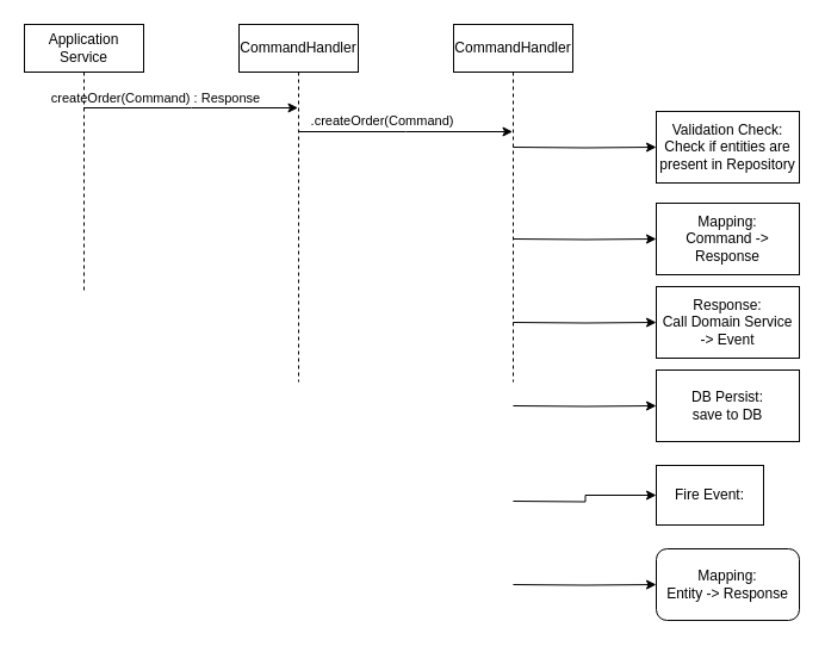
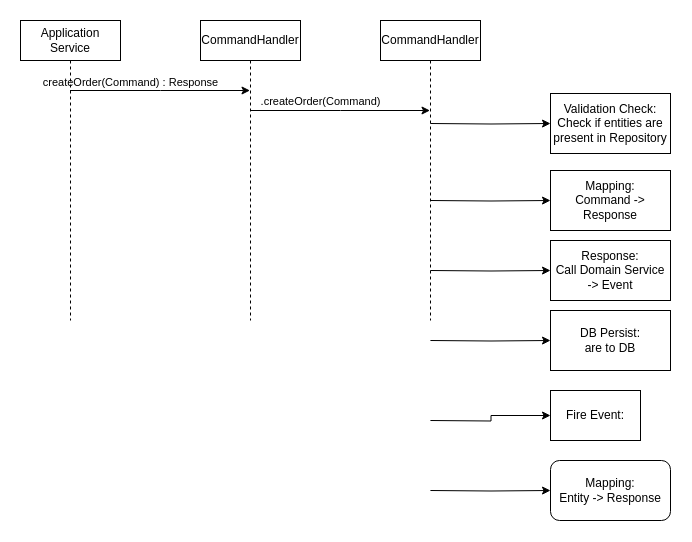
  <mxCell id="0" />
  <mxCell id="1" parent="0" />
  <mxCell id="2" value="" style="edgeStyle=orthogonalEdgeStyle;rounded=0;orthogonalLoop=1;jettySize=auto;html=1;curved=0;" parent="1" source="4" target="7" edge="1"><mxGeometry relative="1" as="geometry"><Array as="points"><mxPoint x="160" y="90" /><mxPoint x="160" y="90" /></Array></mxGeometry></mxCell>
  <mxCell id="3" value="createOrder(Command) : Response" style="edgeLabel;html=1;align=center;verticalAlign=middle;resizable=0;points=[];" parent="2" vertex="1" connectable="0"><mxGeometry x="-0.177" y="2" relative="1" as="geometry"><mxPoint x="-14" y="-7" as="offset" /></mxGeometry></mxCell>
- <mxCell id="4" value="Application&lt;br&gt;Service" style="shape=umlLifeline;perimeter=lifelinePerimeter;whiteSpace=wrap;html=1;container=1;dropTarget=0;collapsible=0;recursiveResize=0;outlineConnect=0;portConstraint=eastwest;newEdgeStyle={&quot;curved&quot;:0,&quot;rounded&quot;:0};" parent="1" vertex="1"><mxGeometry x="20" y="20" width="100" height="225" as="geometry" /></mxCell>
+ <mxCell id="4" value="Application&lt;br&gt;Service" style="shape=umlLifeline;perimeter=lifelinePerimeter;whiteSpace=wrap;html=1;container=1;dropTarget=0;collapsible=0;recursiveResize=0;outlineConnect=0;portConstraint=eastwest;newEdgeStyle={&quot;curved&quot;:0,&quot;rounded&quot;:0};" parent="1" vertex="1"><mxGeometry x="20" y="20" width="100" height="300" as="geometry" /></mxCell>
  <mxCell id="5" value="" style="edgeStyle=orthogonalEdgeStyle;rounded=0;orthogonalLoop=1;jettySize=auto;html=1;curved=0;" parent="1" source="7" target="9" edge="1"><mxGeometry relative="1" as="geometry"><Array as="points"><mxPoint x="340" y="110" /><mxPoint x="340" y="110" /></Array></mxGeometry></mxCell>
  <mxCell id="6" value=".createOrder(Command)" style="edgeLabel;html=1;align=center;verticalAlign=middle;resizable=0;points=[];" parent="5" vertex="1" connectable="0"><mxGeometry x="-0.043" y="-1" relative="1" as="geometry"><mxPoint x="-16" y="-11" as="offset" /></mxGeometry></mxCell>
  <mxCell id="7" value="CommandHandler" style="shape=umlLifeline;perimeter=lifelinePerimeter;whiteSpace=wrap;html=1;container=1;dropTarget=0;collapsible=0;recursiveResize=0;outlineConnect=0;portConstraint=eastwest;newEdgeStyle={&quot;curved&quot;:0,&quot;rounded&quot;:0};" parent="1" vertex="1"><mxGeometry x="200" y="20" width="100" height="300" as="geometry" /></mxCell>
  <mxCell id="8" value="" style="edgeStyle=orthogonalEdgeStyle;rounded=0;orthogonalLoop=1;jettySize=auto;html=1;curved=0;" parent="1" target="10" edge="1"><mxGeometry relative="1" as="geometry"><mxPoint x="429.929" y="123" as="sourcePoint" /></mxGeometry></mxCell>
  <mxCell id="9" value="CommandHandler" style="shape=umlLifeline;perimeter=lifelinePerimeter;whiteSpace=wrap;html=1;container=1;dropTarget=0;collapsible=0;recursiveResize=0;outlineConnect=0;portConstraint=eastwest;newEdgeStyle={&quot;curved&quot;:0,&quot;rounded&quot;:0};" parent="1" vertex="1"><mxGeometry x="380" y="20" width="100" height="300" as="geometry" /></mxCell>
  <mxCell id="10" value="Validation Check:&lt;br&gt;Check if entities are present in Repository" style="whiteSpace=wrap;html=1;" parent="1" vertex="1"><mxGeometry x="550" y="93" width="120" height="60" as="geometry" /></mxCell>
  <mxCell id="11" value="" style="edgeStyle=orthogonalEdgeStyle;rounded=0;orthogonalLoop=1;jettySize=auto;html=1;curved=0;" parent="1" target="12" edge="1"><mxGeometry relative="1" as="geometry"><mxPoint x="429.929" y="200" as="sourcePoint" /></mxGeometry></mxCell>
  <mxCell id="12" value="Mapping:&lt;br&gt;Command -&amp;gt; Response" style="whiteSpace=wrap;html=1;" parent="1" vertex="1"><mxGeometry x="550" y="170" width="120" height="60" as="geometry" /></mxCell>
  <mxCell id="13" value="" style="edgeStyle=orthogonalEdgeStyle;rounded=0;orthogonalLoop=1;jettySize=auto;html=1;curved=0;" parent="1" target="14" edge="1"><mxGeometry relative="1" as="geometry"><mxPoint x="429.929" y="270" as="sourcePoint" /></mxGeometry></mxCell>
  <mxCell id="14" value="Response:&lt;br&gt;Call Domain Service &lt;br&gt;-&amp;gt; Event" style="whiteSpace=wrap;html=1;" parent="1" vertex="1"><mxGeometry x="550" y="240" width="120" height="60" as="geometry" /></mxCell>
  <mxCell id="15" value="" style="edgeStyle=orthogonalEdgeStyle;rounded=0;orthogonalLoop=1;jettySize=auto;html=1;curved=0;" parent="1" target="16" edge="1"><mxGeometry relative="1" as="geometry"><mxPoint x="429.929" y="340" as="sourcePoint" /></mxGeometry></mxCell>
- <mxCell id="16" value="DB Persist:&lt;br&gt;save to DB" style="whiteSpace=wrap;html=1;" parent="1" vertex="1"><mxGeometry x="550" y="310" width="120" height="60" as="geometry" /></mxCell>
+ <mxCell id="16" value="DB Persist:&lt;br&gt;are to DB" style="whiteSpace=wrap;html=1;" parent="1" vertex="1"><mxGeometry x="550" y="310" width="120" height="60" as="geometry" /></mxCell>
  <mxCell id="17" value="" style="edgeStyle=orthogonalEdgeStyle;rounded=0;orthogonalLoop=1;jettySize=auto;html=1;curved=0;" parent="1" target="18" edge="1"><mxGeometry relative="1" as="geometry"><mxPoint x="429.929" y="420" as="sourcePoint" /></mxGeometry></mxCell>
  <mxCell id="18" value="Fire Event:&lt;br&gt;" style="whiteSpace=wrap;html=1;" parent="1" vertex="1"><mxGeometry x="550" y="390" width="90" height="50" as="geometry" /></mxCell>
  <mxCell id="19" value="" style="edgeStyle=orthogonalEdgeStyle;rounded=0;orthogonalLoop=1;jettySize=auto;html=1;curved=0;" parent="1" target="20" edge="1"><mxGeometry relative="1" as="geometry"><mxPoint x="429.929" y="490" as="sourcePoint" /></mxGeometry></mxCell>
  <mxCell id="20" value="Mapping:&lt;br&gt;Entity -&amp;gt; Response" style="whiteSpace=wrap;html=1;rounded=1;" parent="1" vertex="1"><mxGeometry x="550" y="460" width="120" height="60" as="geometry" /></mxCell>
